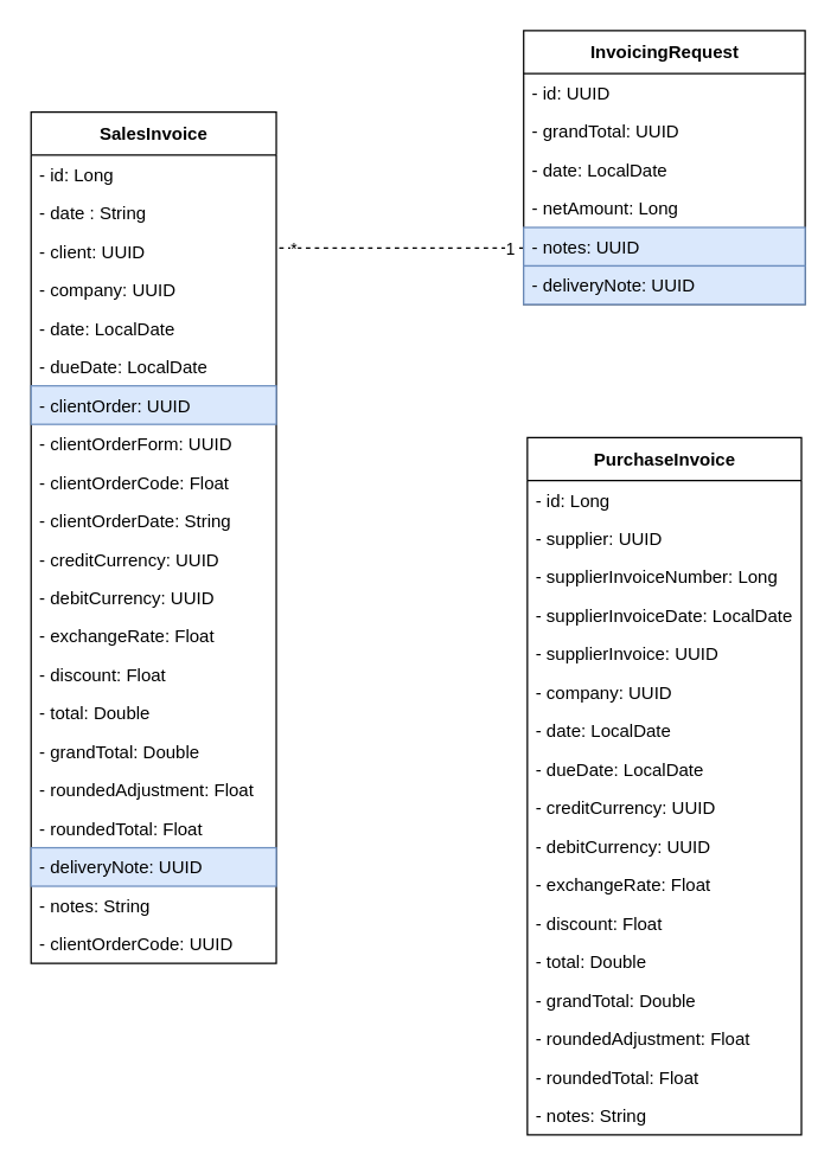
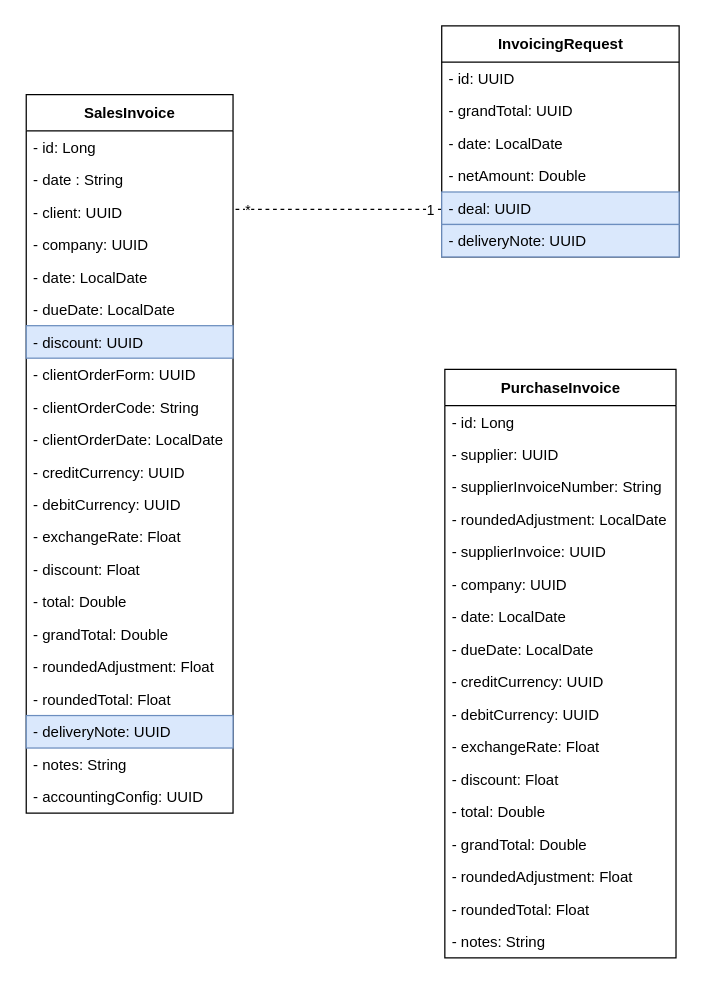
  <mxCell id="0" />
  <mxCell id="1" parent="0" />
  <mxCell id="2" value="&lt;b&gt;SalesInvoice&lt;/b&gt;" style="swimlane;fontStyle=0;align=center;verticalAlign=middle;childLayout=stackLayout;horizontal=1;startSize=29;horizontalStack=0;resizeParent=1;resizeParentMax=0;resizeLast=0;collapsible=0;marginBottom=0;html=1;fontSize=12;labelPosition=center;verticalLabelPosition=middle;container=0;strokeColor=default;swimlaneLine=1;rounded=0;shadow=0;glass=0;sketch=0;perimeterSpacing=0;" vertex="1" parent="1"><mxGeometry x="20.5" y="75" width="165.5" height="575" as="geometry" /></mxCell>
  <mxCell id="3" value="- id: Long" style="text;strokeColor=none;fillColor=none;align=left;verticalAlign=top;spacingLeft=4;spacingRight=4;overflow=hidden;rotatable=0;points=[[0,0.5],[1,0.5]];portConstraint=eastwest;container=0;fontStyle=0" vertex="1" parent="2"><mxGeometry y="29" width="165.5" height="26" as="geometry" /></mxCell>
  <mxCell id="4" value="- date : String" style="text;strokeColor=none;fillColor=none;align=left;verticalAlign=top;spacingLeft=4;spacingRight=4;overflow=hidden;rotatable=0;points=[[0,0.5],[1,0.5]];portConstraint=eastwest;container=0;fontStyle=0" vertex="1" parent="2"><mxGeometry y="55" width="165.5" height="26" as="geometry" /></mxCell>
  <mxCell id="5" value="- client: UUID" style="text;strokeColor=none;fillColor=none;align=left;verticalAlign=top;spacingLeft=4;spacingRight=4;overflow=hidden;rotatable=0;points=[[0,0.5],[1,0.5]];portConstraint=eastwest;container=0;fontStyle=0" vertex="1" parent="2"><mxGeometry y="81" width="165.5" height="26" as="geometry" /></mxCell>
  <mxCell id="6" value="- company: UUID" style="text;strokeColor=none;fillColor=none;align=left;verticalAlign=top;spacingLeft=4;spacingRight=4;overflow=hidden;rotatable=0;points=[[0,0.5],[1,0.5]];portConstraint=eastwest;container=0;fontStyle=0" vertex="1" parent="2"><mxGeometry y="107" width="165.5" height="26" as="geometry" /></mxCell>
  <mxCell id="7" value="- date: LocalDate" style="text;strokeColor=none;fillColor=none;align=left;verticalAlign=top;spacingLeft=4;spacingRight=4;overflow=hidden;rotatable=0;points=[[0,0.5],[1,0.5]];portConstraint=eastwest;container=0;fontStyle=0" vertex="1" parent="2"><mxGeometry y="133" width="165.5" height="26" as="geometry" /></mxCell>
  <mxCell id="8" value="- dueDate: LocalDate" style="text;strokeColor=none;fillColor=none;align=left;verticalAlign=top;spacingLeft=4;spacingRight=4;overflow=hidden;rotatable=0;points=[[0,0.5],[1,0.5]];portConstraint=eastwest;container=0;fontStyle=0" vertex="1" parent="2"><mxGeometry y="159" width="165.5" height="26" as="geometry" /></mxCell>
- <mxCell id="9" value="- clientOrder: UUID" style="text;strokeColor=#6c8ebf;fillColor=#dae8fc;align=left;verticalAlign=top;spacingLeft=4;spacingRight=4;overflow=hidden;rotatable=0;points=[[0,0.5],[1,0.5]];portConstraint=eastwest;container=0;fontStyle=0" vertex="1" parent="2"><mxGeometry y="185" width="165.5" height="26" as="geometry" /></mxCell>
+ <mxCell id="9" value="- discount: UUID" style="text;strokeColor=#6c8ebf;fillColor=#dae8fc;align=left;verticalAlign=top;spacingLeft=4;spacingRight=4;overflow=hidden;rotatable=0;points=[[0,0.5],[1,0.5]];portConstraint=eastwest;container=0;fontStyle=0" vertex="1" parent="2"><mxGeometry y="185" width="165.5" height="26" as="geometry" /></mxCell>
  <mxCell id="10" value="- clientOrderForm: UUID" style="text;strokeColor=none;fillColor=none;align=left;verticalAlign=top;spacingLeft=4;spacingRight=4;overflow=hidden;rotatable=0;points=[[0,0.5],[1,0.5]];portConstraint=eastwest;container=0;fontStyle=0" vertex="1" parent="2"><mxGeometry y="211" width="165.5" height="26" as="geometry" /></mxCell>
- <mxCell id="11" value="- clientOrderCode: Float" style="text;strokeColor=none;fillColor=none;align=left;verticalAlign=top;spacingLeft=4;spacingRight=4;overflow=hidden;rotatable=0;points=[[0,0.5],[1,0.5]];portConstraint=eastwest;container=0;fontStyle=0" vertex="1" parent="2"><mxGeometry y="237" width="165.5" height="26" as="geometry" /></mxCell>
- <mxCell id="12" value="- clientOrderDate: String" style="text;strokeColor=none;fillColor=none;align=left;verticalAlign=top;spacingLeft=4;spacingRight=4;overflow=hidden;rotatable=0;points=[[0,0.5],[1,0.5]];portConstraint=eastwest;container=0;fontStyle=0" vertex="1" parent="2"><mxGeometry y="263" width="165.5" height="26" as="geometry" /></mxCell>
+ <mxCell id="11" value="- clientOrderCode: String" style="text;strokeColor=none;fillColor=none;align=left;verticalAlign=top;spacingLeft=4;spacingRight=4;overflow=hidden;rotatable=0;points=[[0,0.5],[1,0.5]];portConstraint=eastwest;container=0;fontStyle=0" vertex="1" parent="2"><mxGeometry y="237" width="165.5" height="26" as="geometry" /></mxCell>
+ <mxCell id="12" value="- clientOrderDate: LocalDate" style="text;strokeColor=none;fillColor=none;align=left;verticalAlign=top;spacingLeft=4;spacingRight=4;overflow=hidden;rotatable=0;points=[[0,0.5],[1,0.5]];portConstraint=eastwest;container=0;fontStyle=0" vertex="1" parent="2"><mxGeometry y="263" width="165.5" height="26" as="geometry" /></mxCell>
  <mxCell id="13" value="- creditCurrency: UUID" style="text;strokeColor=none;fillColor=none;align=left;verticalAlign=top;spacingLeft=4;spacingRight=4;overflow=hidden;rotatable=0;points=[[0,0.5],[1,0.5]];portConstraint=eastwest;container=0;fontStyle=0" vertex="1" parent="2"><mxGeometry y="289" width="165.5" height="26" as="geometry" /></mxCell>
  <mxCell id="14" value="- debitCurrency: UUID" style="text;strokeColor=none;fillColor=none;align=left;verticalAlign=top;spacingLeft=4;spacingRight=4;overflow=hidden;rotatable=0;points=[[0,0.5],[1,0.5]];portConstraint=eastwest;container=0;fontStyle=0" vertex="1" parent="2"><mxGeometry y="315" width="165.5" height="26" as="geometry" /></mxCell>
  <mxCell id="15" value="- exchangeRate: Float" style="text;strokeColor=none;fillColor=none;align=left;verticalAlign=top;spacingLeft=4;spacingRight=4;overflow=hidden;rotatable=0;points=[[0,0.5],[1,0.5]];portConstraint=eastwest;container=0;fontStyle=0" vertex="1" parent="2"><mxGeometry y="341" width="165.5" height="26" as="geometry" /></mxCell>
  <mxCell id="16" value="- discount: Float" style="text;strokeColor=none;fillColor=none;align=left;verticalAlign=top;spacingLeft=4;spacingRight=4;overflow=hidden;rotatable=0;points=[[0,0.5],[1,0.5]];portConstraint=eastwest;container=0;fontStyle=0" vertex="1" parent="2"><mxGeometry y="367" width="165.5" height="26" as="geometry" /></mxCell>
  <mxCell id="17" value="- total: Double" style="text;strokeColor=none;fillColor=none;align=left;verticalAlign=top;spacingLeft=4;spacingRight=4;overflow=hidden;rotatable=0;points=[[0,0.5],[1,0.5]];portConstraint=eastwest;container=0;fontStyle=0" vertex="1" parent="2"><mxGeometry y="393" width="165.5" height="26" as="geometry" /></mxCell>
  <mxCell id="18" value="- grandTotal: Double" style="text;strokeColor=none;fillColor=none;align=left;verticalAlign=top;spacingLeft=4;spacingRight=4;overflow=hidden;rotatable=0;points=[[0,0.5],[1,0.5]];portConstraint=eastwest;container=0;fontStyle=0" vertex="1" parent="2"><mxGeometry y="419" width="165.5" height="26" as="geometry" /></mxCell>
  <mxCell id="19" value="- roundedAdjustment: Float" style="text;strokeColor=none;fillColor=none;align=left;verticalAlign=top;spacingLeft=4;spacingRight=4;overflow=hidden;rotatable=0;points=[[0,0.5],[1,0.5]];portConstraint=eastwest;container=0;fontStyle=0" vertex="1" parent="2"><mxGeometry y="445" width="165.5" height="26" as="geometry" /></mxCell>
  <mxCell id="20" value="- roundedTotal: Float" style="text;strokeColor=none;fillColor=none;align=left;verticalAlign=top;spacingLeft=4;spacingRight=4;overflow=hidden;rotatable=0;points=[[0,0.5],[1,0.5]];portConstraint=eastwest;container=0;fontStyle=0" vertex="1" parent="2"><mxGeometry y="471" width="165.5" height="26" as="geometry" /></mxCell>
  <mxCell id="21" value="- deliveryNote: UUID" style="text;strokeColor=#6c8ebf;fillColor=#dae8fc;align=left;verticalAlign=top;spacingLeft=4;spacingRight=4;overflow=hidden;rotatable=0;points=[[0,0.5],[1,0.5]];portConstraint=eastwest;container=0;fontStyle=0" vertex="1" parent="2"><mxGeometry y="497" width="165.5" height="26" as="geometry" /></mxCell>
  <mxCell id="22" value="- notes: String" style="text;strokeColor=none;fillColor=none;align=left;verticalAlign=top;spacingLeft=4;spacingRight=4;overflow=hidden;rotatable=0;points=[[0,0.5],[1,0.5]];portConstraint=eastwest;container=0;fontStyle=0" vertex="1" parent="2"><mxGeometry y="523" width="165.5" height="26" as="geometry" /></mxCell>
- <mxCell id="23" value="- clientOrderCode: UUID" style="text;strokeColor=none;fillColor=none;align=left;verticalAlign=top;spacingLeft=4;spacingRight=4;overflow=hidden;rotatable=0;points=[[0,0.5],[1,0.5]];portConstraint=eastwest;container=0;fontStyle=0" vertex="1" parent="2"><mxGeometry y="549" width="165.5" height="26" as="geometry" /></mxCell>
+ <mxCell id="23" value="- accountingConfig: UUID" style="text;strokeColor=none;fillColor=none;align=left;verticalAlign=top;spacingLeft=4;spacingRight=4;overflow=hidden;rotatable=0;points=[[0,0.5],[1,0.5]];portConstraint=eastwest;container=0;fontStyle=0" vertex="1" parent="2"><mxGeometry y="549" width="165.5" height="26" as="geometry" /></mxCell>
  <mxCell id="24" style="edgeStyle=orthogonalEdgeStyle;rounded=0;orthogonalLoop=1;jettySize=auto;html=1;strokeWidth=1;startSize=5;endSize=5;endArrow=none;endFill=0;dashed=1;" edge="1" parent="1" source="27" target="2"><mxGeometry relative="1" as="geometry"><Array as="points"><mxPoint x="233" y="167" /><mxPoint x="233" y="167" /></Array></mxGeometry></mxCell>
  <mxCell id="25" value="*" style="edgeLabel;html=1;align=center;verticalAlign=middle;resizable=0;points=[];" vertex="1" connectable="0" parent="24"><mxGeometry x="0.864" relative="1" as="geometry"><mxPoint as="offset" /></mxGeometry></mxCell>
  <mxCell id="26" value="1" style="edgeLabel;html=1;align=center;verticalAlign=middle;resizable=0;points=[];" vertex="1" connectable="0" parent="24"><mxGeometry x="-0.882" relative="1" as="geometry"><mxPoint as="offset" /></mxGeometry></mxCell>
  <mxCell id="27" value="InvoicingRequest" style="swimlane;fontStyle=1;align=center;verticalAlign=middle;childLayout=stackLayout;horizontal=1;startSize=29;horizontalStack=0;resizeParent=1;resizeParentMax=0;resizeLast=0;collapsible=0;marginBottom=0;html=1;fontSize=12;labelPosition=center;verticalLabelPosition=middle;container=0;swimlaneLine=1;rounded=0;sketch=0;glass=0;" vertex="1" parent="1"><mxGeometry x="353" y="20" width="190" height="185" as="geometry" /></mxCell>
  <mxCell id="28" value="- id: UUID" style="text;strokeColor=none;fillColor=none;align=left;verticalAlign=top;spacingLeft=4;spacingRight=4;overflow=hidden;rotatable=0;points=[[0,0.5],[1,0.5]];portConstraint=eastwest;container=0;fontStyle=0" vertex="1" parent="27"><mxGeometry y="29" width="190" height="26" as="geometry" /></mxCell>
  <mxCell id="29" value="- grandTotal: UUID" style="text;strokeColor=none;fillColor=none;align=left;verticalAlign=top;spacingLeft=4;spacingRight=4;overflow=hidden;rotatable=0;points=[[0,0.5],[1,0.5]];portConstraint=eastwest;container=0;fontStyle=0" vertex="1" parent="27"><mxGeometry y="55" width="190" height="26" as="geometry" /></mxCell>
  <mxCell id="30" value="- date: LocalDate" style="text;strokeColor=none;fillColor=none;align=left;verticalAlign=top;spacingLeft=4;spacingRight=4;overflow=hidden;rotatable=0;points=[[0,0.5],[1,0.5]];portConstraint=eastwest;container=0;fontStyle=0" vertex="1" parent="27"><mxGeometry y="81" width="190" height="26" as="geometry" /></mxCell>
- <mxCell id="31" value="- netAmount: Long" style="text;strokeColor=none;fillColor=none;align=left;verticalAlign=top;spacingLeft=4;spacingRight=4;overflow=hidden;rotatable=0;points=[[0,0.5],[1,0.5]];portConstraint=eastwest;container=0;fontStyle=0" vertex="1" parent="27"><mxGeometry y="107" width="190" height="26" as="geometry" /></mxCell>
- <mxCell id="32" value="- notes: UUID" style="text;strokeColor=#6c8ebf;fillColor=#dae8fc;align=left;verticalAlign=top;spacingLeft=4;spacingRight=4;overflow=hidden;rotatable=0;points=[[0,0.5],[1,0.5]];portConstraint=eastwest;container=0;fontStyle=0" vertex="1" parent="27"><mxGeometry y="133" width="190" height="26" as="geometry" /></mxCell>
+ <mxCell id="31" value="- netAmount: Double" style="text;strokeColor=none;fillColor=none;align=left;verticalAlign=top;spacingLeft=4;spacingRight=4;overflow=hidden;rotatable=0;points=[[0,0.5],[1,0.5]];portConstraint=eastwest;container=0;fontStyle=0" vertex="1" parent="27"><mxGeometry y="107" width="190" height="26" as="geometry" /></mxCell>
+ <mxCell id="32" value="- deal: UUID" style="text;strokeColor=#6c8ebf;fillColor=#dae8fc;align=left;verticalAlign=top;spacingLeft=4;spacingRight=4;overflow=hidden;rotatable=0;points=[[0,0.5],[1,0.5]];portConstraint=eastwest;container=0;fontStyle=0" vertex="1" parent="27"><mxGeometry y="133" width="190" height="26" as="geometry" /></mxCell>
  <mxCell id="33" value="- deliveryNote: UUID" style="text;strokeColor=#6c8ebf;fillColor=#dae8fc;align=left;verticalAlign=top;spacingLeft=4;spacingRight=4;overflow=hidden;rotatable=0;points=[[0,0.5],[1,0.5]];portConstraint=eastwest;container=0;fontStyle=0" vertex="1" parent="27"><mxGeometry y="159" width="190" height="26" as="geometry" /></mxCell>
  <mxCell id="34" value="&lt;b&gt;PurchaseInvoice&lt;/b&gt;" style="swimlane;fontStyle=0;align=center;verticalAlign=middle;childLayout=stackLayout;horizontal=1;startSize=29;horizontalStack=0;resizeParent=1;resizeParentMax=0;resizeLast=0;collapsible=0;marginBottom=0;html=1;fontSize=12;labelPosition=center;verticalLabelPosition=middle;container=0;swimlaneLine=1;rounded=0;shadow=0;glass=0;sketch=0;perimeterSpacing=0;" vertex="1" parent="1"><mxGeometry x="355.5" y="295" width="185" height="471" as="geometry" /></mxCell>
  <mxCell id="35" value="- id: Long" style="text;strokeColor=none;fillColor=none;align=left;verticalAlign=top;spacingLeft=4;spacingRight=4;overflow=hidden;rotatable=0;points=[[0,0.5],[1,0.5]];portConstraint=eastwest;container=0;fontStyle=0" vertex="1" parent="34"><mxGeometry y="29" width="185" height="26" as="geometry" /></mxCell>
  <mxCell id="36" value="- supplier: UUID" style="text;strokeColor=none;fillColor=none;align=left;verticalAlign=top;spacingLeft=4;spacingRight=4;overflow=hidden;rotatable=0;points=[[0,0.5],[1,0.5]];portConstraint=eastwest;container=0;fontStyle=0" vertex="1" parent="34"><mxGeometry y="55" width="185" height="26" as="geometry" /></mxCell>
- <mxCell id="37" value="- supplierInvoiceNumber: Long" style="text;strokeColor=none;fillColor=none;align=left;verticalAlign=top;spacingLeft=4;spacingRight=4;overflow=hidden;rotatable=0;points=[[0,0.5],[1,0.5]];portConstraint=eastwest;container=0;fontStyle=0" vertex="1" parent="34"><mxGeometry y="81" width="185" height="26" as="geometry" /></mxCell>
- <mxCell id="38" value="- supplierInvoiceDate: LocalDate" style="text;strokeColor=none;fillColor=none;align=left;verticalAlign=top;spacingLeft=4;spacingRight=4;overflow=hidden;rotatable=0;points=[[0,0.5],[1,0.5]];portConstraint=eastwest;container=0;fontStyle=0" vertex="1" parent="34"><mxGeometry y="107" width="185" height="26" as="geometry" /></mxCell>
+ <mxCell id="37" value="- supplierInvoiceNumber: String" style="text;strokeColor=none;fillColor=none;align=left;verticalAlign=top;spacingLeft=4;spacingRight=4;overflow=hidden;rotatable=0;points=[[0,0.5],[1,0.5]];portConstraint=eastwest;container=0;fontStyle=0" vertex="1" parent="34"><mxGeometry y="81" width="185" height="26" as="geometry" /></mxCell>
+ <mxCell id="38" value="- roundedAdjustment: LocalDate" style="text;strokeColor=none;fillColor=none;align=left;verticalAlign=top;spacingLeft=4;spacingRight=4;overflow=hidden;rotatable=0;points=[[0,0.5],[1,0.5]];portConstraint=eastwest;container=0;fontStyle=0" vertex="1" parent="34"><mxGeometry y="107" width="185" height="26" as="geometry" /></mxCell>
  <mxCell id="39" value="- supplierInvoice: UUID" style="text;strokeColor=none;fillColor=none;align=left;verticalAlign=top;spacingLeft=4;spacingRight=4;overflow=hidden;rotatable=0;points=[[0,0.5],[1,0.5]];portConstraint=eastwest;container=0;fontStyle=0" vertex="1" parent="34"><mxGeometry y="133" width="185" height="26" as="geometry" /></mxCell>
  <mxCell id="40" value="- company: UUID" style="text;strokeColor=none;fillColor=none;align=left;verticalAlign=top;spacingLeft=4;spacingRight=4;overflow=hidden;rotatable=0;points=[[0,0.5],[1,0.5]];portConstraint=eastwest;container=0;fontStyle=0" vertex="1" parent="34"><mxGeometry y="159" width="185" height="26" as="geometry" /></mxCell>
  <mxCell id="41" value="- date: LocalDate" style="text;align=left;verticalAlign=top;spacingLeft=4;spacingRight=4;overflow=hidden;rotatable=0;points=[[0,0.5],[1,0.5]];portConstraint=eastwest;container=0;fontStyle=0" vertex="1" parent="34"><mxGeometry y="185" width="185" height="26" as="geometry" /></mxCell>
  <mxCell id="42" value="- dueDate: LocalDate" style="text;strokeColor=none;fillColor=none;align=left;verticalAlign=top;spacingLeft=4;spacingRight=4;overflow=hidden;rotatable=0;points=[[0,0.5],[1,0.5]];portConstraint=eastwest;container=0;fontStyle=0" vertex="1" parent="34"><mxGeometry y="211" width="185" height="26" as="geometry" /></mxCell>
  <mxCell id="43" value="- creditCurrency: UUID" style="text;strokeColor=none;fillColor=none;align=left;verticalAlign=top;spacingLeft=4;spacingRight=4;overflow=hidden;rotatable=0;points=[[0,0.5],[1,0.5]];portConstraint=eastwest;container=0;fontStyle=0" vertex="1" parent="34"><mxGeometry y="237" width="185" height="26" as="geometry" /></mxCell>
  <mxCell id="44" value="- debitCurrency: UUID" style="text;strokeColor=none;fillColor=none;align=left;verticalAlign=top;spacingLeft=4;spacingRight=4;overflow=hidden;rotatable=0;points=[[0,0.5],[1,0.5]];portConstraint=eastwest;container=0;fontStyle=0" vertex="1" parent="34"><mxGeometry y="263" width="185" height="26" as="geometry" /></mxCell>
  <mxCell id="45" value="- exchangeRate: Float" style="text;strokeColor=none;fillColor=none;align=left;verticalAlign=top;spacingLeft=4;spacingRight=4;overflow=hidden;rotatable=0;points=[[0,0.5],[1,0.5]];portConstraint=eastwest;container=0;fontStyle=0" vertex="1" parent="34"><mxGeometry y="289" width="185" height="26" as="geometry" /></mxCell>
  <mxCell id="46" value="- discount: Float" style="text;strokeColor=none;fillColor=none;align=left;verticalAlign=top;spacingLeft=4;spacingRight=4;overflow=hidden;rotatable=0;points=[[0,0.5],[1,0.5]];portConstraint=eastwest;container=0;fontStyle=0" vertex="1" parent="34"><mxGeometry y="315" width="185" height="26" as="geometry" /></mxCell>
  <mxCell id="47" value="- total: Double" style="text;strokeColor=none;fillColor=none;align=left;verticalAlign=top;spacingLeft=4;spacingRight=4;overflow=hidden;rotatable=0;points=[[0,0.5],[1,0.5]];portConstraint=eastwest;container=0;fontStyle=0" vertex="1" parent="34"><mxGeometry y="341" width="185" height="26" as="geometry" /></mxCell>
  <mxCell id="48" value="- grandTotal: Double" style="text;strokeColor=none;fillColor=none;align=left;verticalAlign=top;spacingLeft=4;spacingRight=4;overflow=hidden;rotatable=0;points=[[0,0.5],[1,0.5]];portConstraint=eastwest;container=0;fontStyle=0" vertex="1" parent="34"><mxGeometry y="367" width="185" height="26" as="geometry" /></mxCell>
  <mxCell id="49" value="- roundedAdjustment: Float" style="text;strokeColor=none;fillColor=none;align=left;verticalAlign=top;spacingLeft=4;spacingRight=4;overflow=hidden;rotatable=0;points=[[0,0.5],[1,0.5]];portConstraint=eastwest;container=0;fontStyle=0" vertex="1" parent="34"><mxGeometry y="393" width="185" height="26" as="geometry" /></mxCell>
  <mxCell id="50" value="- roundedTotal: Float" style="text;strokeColor=none;fillColor=none;align=left;verticalAlign=top;spacingLeft=4;spacingRight=4;overflow=hidden;rotatable=0;points=[[0,0.5],[1,0.5]];portConstraint=eastwest;container=0;fontStyle=0" vertex="1" parent="34"><mxGeometry y="419" width="185" height="26" as="geometry" /></mxCell>
  <mxCell id="51" value="- notes: String" style="text;strokeColor=none;fillColor=none;align=left;verticalAlign=top;spacingLeft=4;spacingRight=4;overflow=hidden;rotatable=0;points=[[0,0.5],[1,0.5]];portConstraint=eastwest;container=0;fontStyle=0" vertex="1" parent="34"><mxGeometry y="445" width="185" height="26" as="geometry" /></mxCell>
